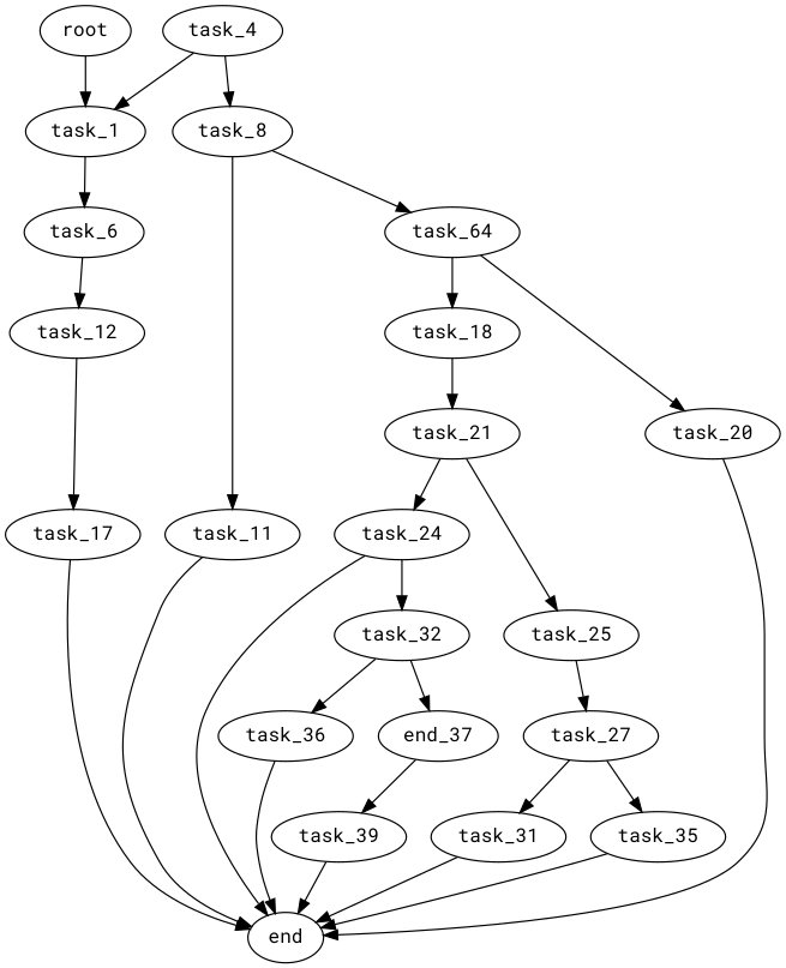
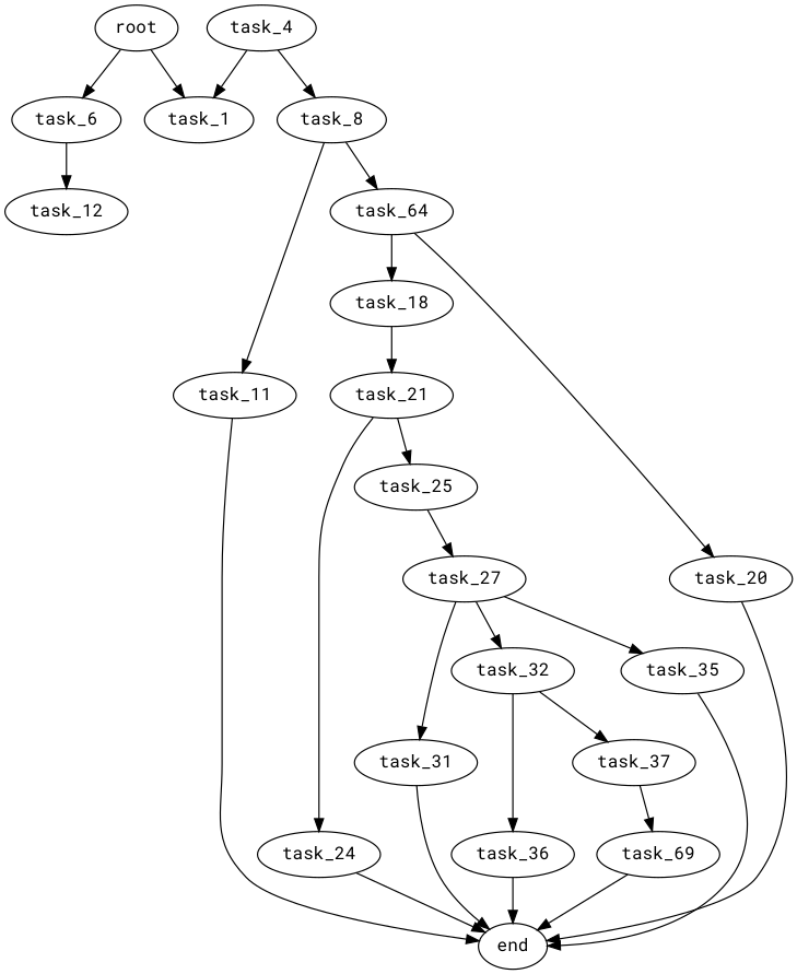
  digraph {
    fontname="Roboto Mono"
    node [fontname="Roboto Mono"]
    edge [fontname="Roboto Mono"]
    root
    task_1
    task_6
    task_4
    task_8
    task_12
    task_11
    n8 [label=task_64]
-   task_17
    end
    task_18
    task_20
    task_21
    task_24
    task_25
    task_27
    task_31
    task_32
    task_35
    task_36
-   task_37 [label=end_37]
-   task_39
+   task_37
+   task_39 [label=task_69]
    root -> task_1
-   task_1 -> task_6
+   root -> task_6
    task_6 -> task_12
    task_4 -> task_1
    task_4 -> task_8
    task_8 -> task_11
    task_8 -> n8
-   task_12 -> task_17
    task_11 -> end
    n8 -> task_18
    n8 -> task_20
-   task_17 -> end
    task_18 -> task_21
    task_20 -> end
    task_21 -> task_24
    task_21 -> task_25
    task_24 -> end
    task_25 -> task_27
    task_27 -> task_31
-   task_24 -> task_32
+   task_27 -> task_32
    task_27 -> task_35
    task_31 -> end
    task_32 -> task_36
    task_32 -> task_37
    task_35 -> end
    task_36 -> end
    task_37 -> task_39
    task_39 -> end
  }
